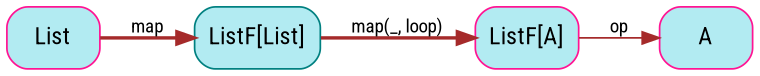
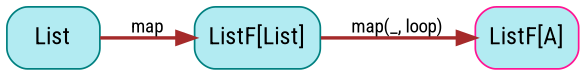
  digraph {
    fontname="Roboto Condensed"
    rankdir=LR
    splines=false
    node [color=teal fillcolor="#b2ebf2" fontcolor="#000000" fontname="Roboto Condensed" shape=rectangle style="rounded,filled"]
    edge [color=brown fontcolor="#000000" fontname="Roboto Condensed" fontsize=11 style=bold]
    n1 [label="ListF[List]"]
    n2 [color=deeppink label="ListF[A]"]
-   A [color=deeppink]
-   List [color=deeppink]
+   List
    n1 -> n2 [label="map(_, loop)"]
-   n2 -> A [label=op style=solid]
    List -> n1 [label=map]
  }
